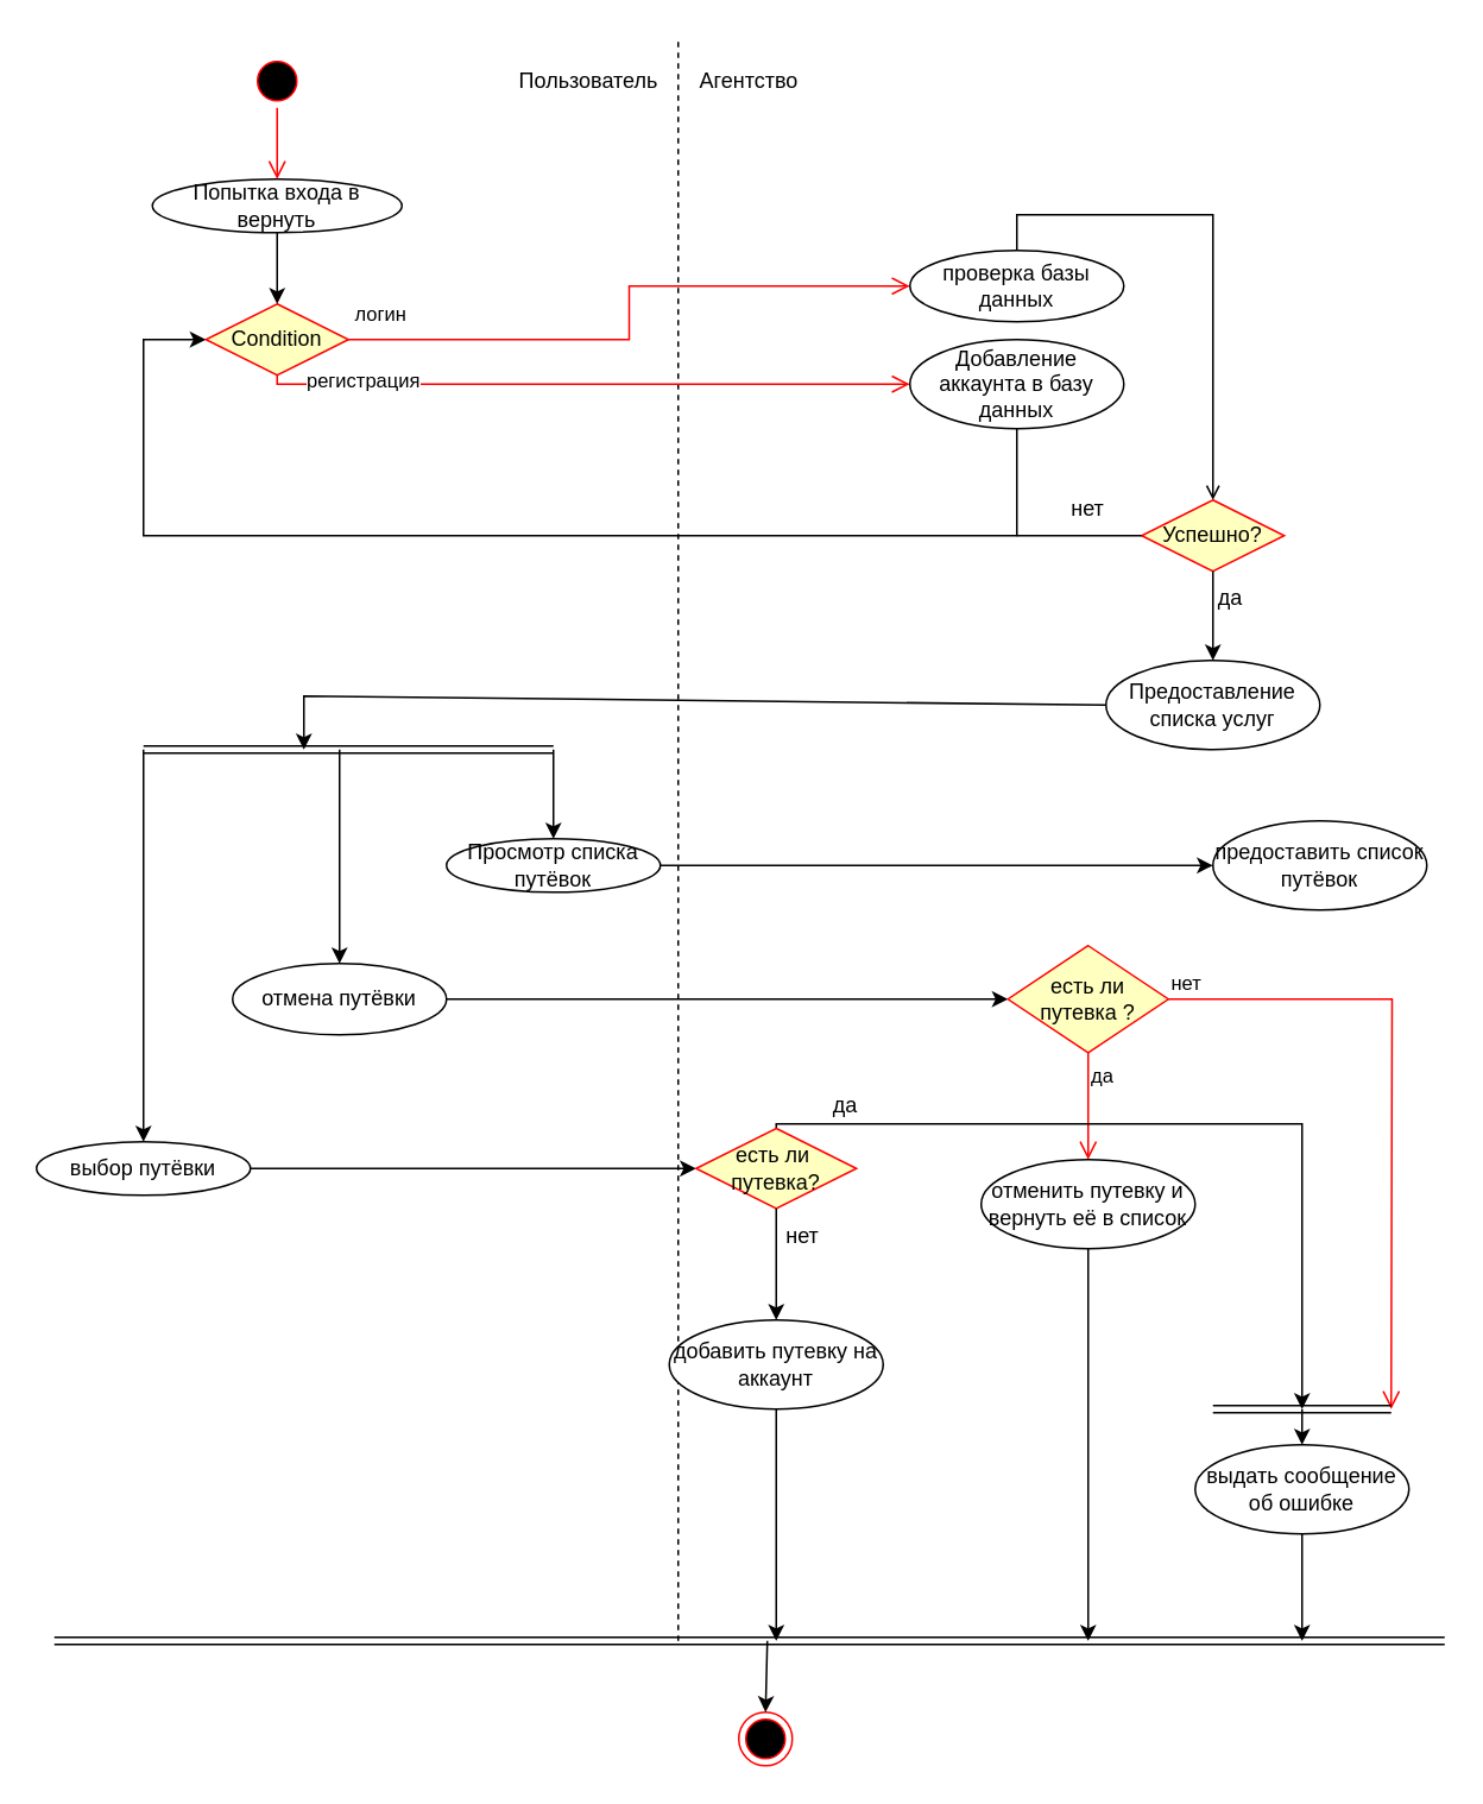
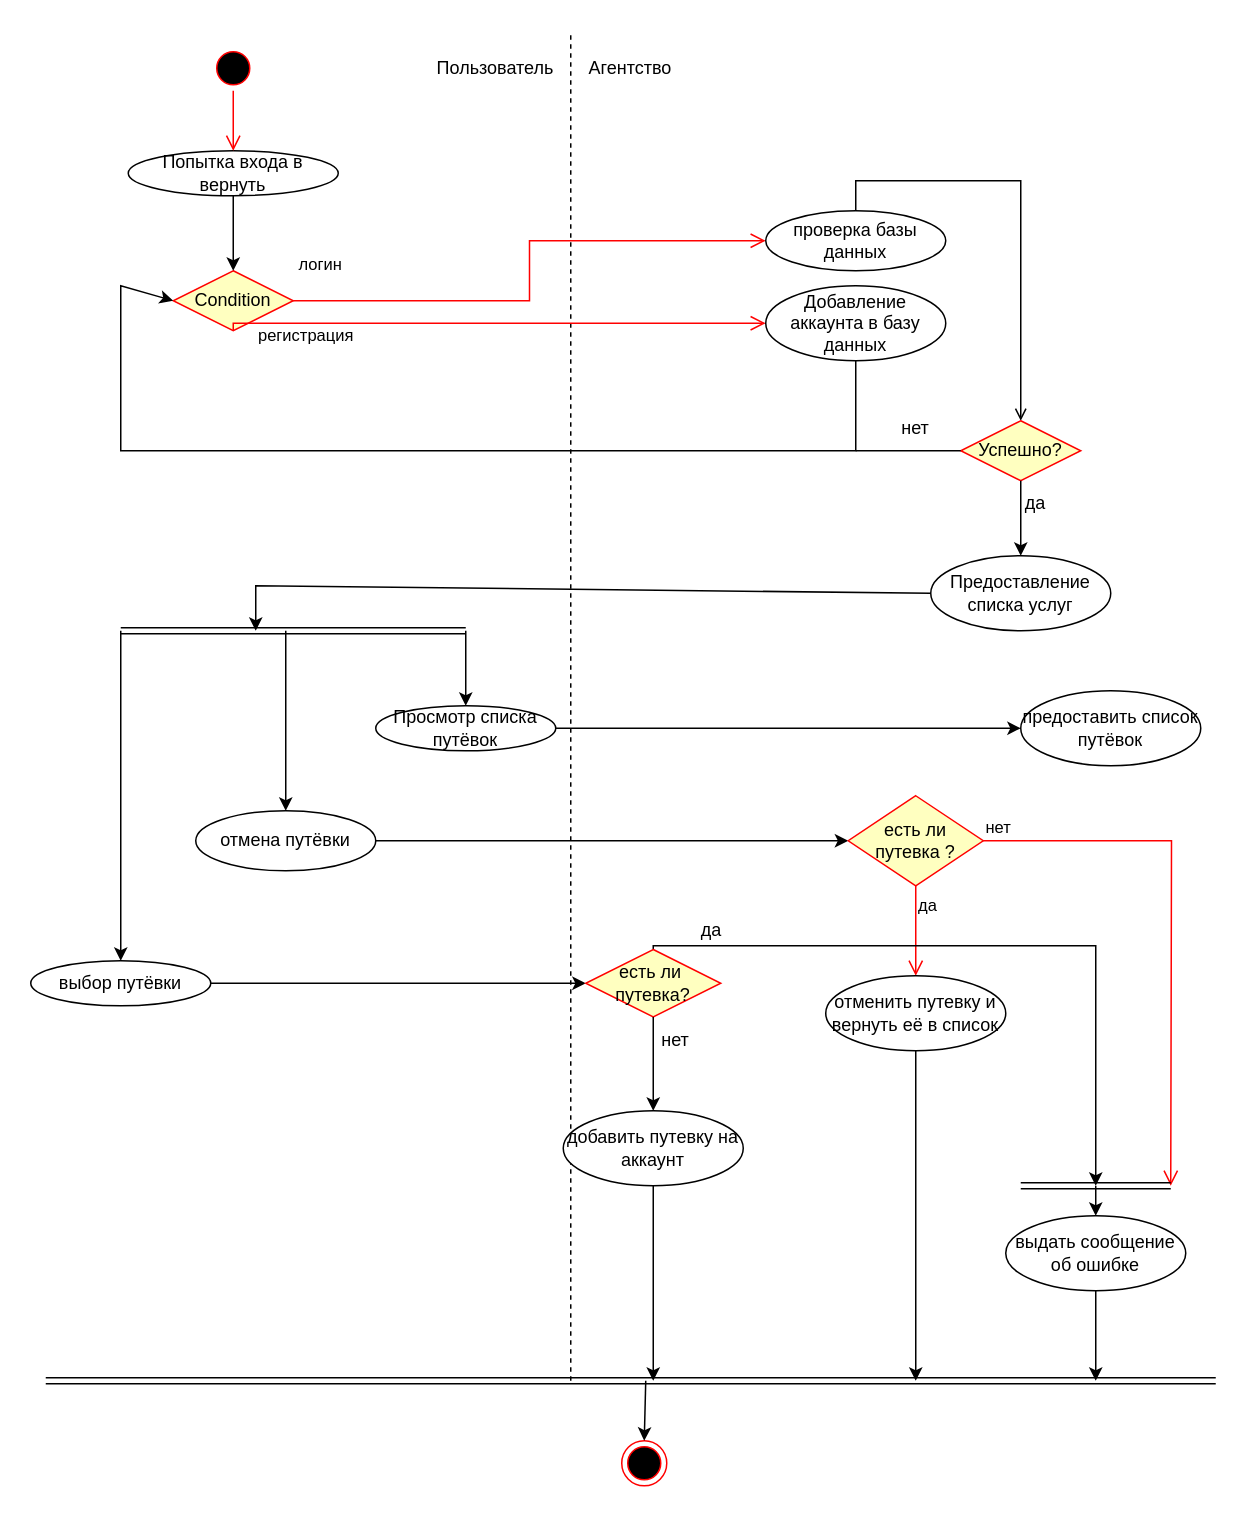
  <mxCell id="0" />
  <mxCell id="1" parent="0" />
  <mxCell id="2" value="" style="endArrow=none;dashed=1;html=1;rounded=0;" edge="1" parent="1"><mxGeometry width="50" height="50" relative="1" as="geometry"><mxPoint x="380" y="920" as="sourcePoint" /><mxPoint x="380" as="targetPoint" y="20" /></mxGeometry></mxCell>
  <mxCell id="3" value="Пользователь" style="text;html=1;strokeColor=none;fillColor=none;align=center;verticalAlign=middle;whiteSpace=wrap;rounded=0;" vertex="1" parent="1"><mxGeometry x="300" y="30" width="60" height="30" as="geometry" /></mxCell>
  <mxCell id="4" value="Агентство" style="text;html=1;strokeColor=none;fillColor=none;align=center;verticalAlign=middle;whiteSpace=wrap;rounded=0;" vertex="1" parent="1"><mxGeometry x="390" y="30" width="60" height="30" as="geometry" /></mxCell>
  <mxCell id="5" value="Попытка входа в вернуть" style="ellipse;whiteSpace=wrap;html=1;" vertex="1" parent="1"><mxGeometry x="85" y="100" width="140" height="30" as="geometry" /></mxCell>
  <mxCell id="6" value="" style="ellipse;html=1;shape=startState;fillColor=#000000;strokeColor=#ff0000;" vertex="1" parent="1"><mxGeometry x="140" y="30" width="30" height="30" as="geometry" /></mxCell>
  <mxCell id="7" value="" style="edgeStyle=orthogonalEdgeStyle;html=1;verticalAlign=bottom;endArrow=open;endSize=8;strokeColor=#ff0000;rounded=0;entryX=0.5;entryY=0;entryDx=0;entryDy=0;" edge="1" source="6" parent="1" target="5"><mxGeometry relative="1" as="geometry"><mxPoint x="155" y="120" as="targetPoint" /></mxGeometry></mxCell>
- <mxCell id="8" value="Condition" style="rhombus;whiteSpace=wrap;html=1;fillColor=#ffffc0;strokeColor=#ff0000;" vertex="1" parent="1"><mxGeometry x="115" y="170" width="80" height="40" as="geometry" /></mxCell>
+ <mxCell id="8" value="Condition" style="rhombus;whiteSpace=wrap;html=1;fillColor=#ffffc0;strokeColor=#ff0000;" vertex="1" parent="1"><mxGeometry x="115" y="180" width="80" height="40" as="geometry" /></mxCell>
  <mxCell id="9" value="логин" style="edgeStyle=orthogonalEdgeStyle;html=1;align=left;verticalAlign=bottom;endArrow=open;endSize=8;strokeColor=#ff0000;rounded=0;exitX=0.5;exitY=1;exitDx=0;exitDy=0;entryX=0;entryY=0.5;entryDx=0;entryDy=0;" edge="1" source="8" parent="1" target="14"><mxGeometry x="-0.741" y="30" relative="1" as="geometry"><mxPoint x="480" y="220" as="targetPoint" /><mxPoint x="200" y="190" as="sourcePoint" /><Array as="points"><mxPoint x="155" y="215" /></Array><mxPoint as="offset" /></mxGeometry></mxCell>
  <mxCell id="10" value="регистрация&lt;br&gt;" style="edgeStyle=orthogonalEdgeStyle;html=1;align=left;verticalAlign=top;endArrow=open;endSize=8;strokeColor=#ff0000;rounded=0;entryX=0;entryY=0.5;entryDx=0;entryDy=0;" edge="1" source="8" parent="1" target="13"><mxGeometry x="-1" y="-27" relative="1" as="geometry"><mxPoint x="480" y="190" as="targetPoint" /><mxPoint x="-25" y="-17" as="offset" /></mxGeometry></mxCell>
  <mxCell id="11" value="" style="endArrow=classic;html=1;rounded=0;exitX=0.5;exitY=1;exitDx=0;exitDy=0;entryX=0.5;entryY=0;entryDx=0;entryDy=0;" edge="1" parent="1" source="5" target="8"><mxGeometry width="50" height="50" relative="1" as="geometry"><mxPoint x="380" y="270" as="sourcePoint" /><mxPoint x="430" y="220" as="targetPoint" /></mxGeometry></mxCell>
  <mxCell id="12" style="edgeStyle=orthogonalEdgeStyle;rounded=0;orthogonalLoop=1;jettySize=auto;html=1;exitX=0.5;exitY=0;exitDx=0;exitDy=0;entryX=0.5;entryY=0;entryDx=0;entryDy=0;endArrow=open;" edge="1" parent="1" source="13" target="16"><mxGeometry relative="1" as="geometry"><mxPoint x="690" y="70" as="targetPoint" /></mxGeometry></mxCell>
  <mxCell id="13" value="проверка базы данных" style="ellipse;whiteSpace=wrap;html=1;" vertex="1" parent="1"><mxGeometry x="510" y="140" width="120" height="40" as="geometry" /></mxCell>
  <mxCell id="14" value="Добавление аккаунта в базу данных" style="ellipse;whiteSpace=wrap;html=1;" vertex="1" parent="1"><mxGeometry x="510" y="190" width="120" height="50" as="geometry" /></mxCell>
  <mxCell id="15" value="" style="endArrow=classic;html=1;rounded=0;exitX=0.5;exitY=1;exitDx=0;exitDy=0;entryX=0;entryY=0.5;entryDx=0;entryDy=0;" edge="1" parent="1" source="14" target="8"><mxGeometry width="50" height="50" relative="1" as="geometry"><mxPoint x="380" y="330" as="sourcePoint" /><mxPoint x="80" y="150" as="targetPoint" /><Array as="points"><mxPoint x="570" y="300" /><mxPoint x="80" y="300" /><mxPoint x="80" y="190" /></Array></mxGeometry></mxCell>
  <mxCell id="16" value="Успешно?" style="rhombus;whiteSpace=wrap;html=1;fillColor=#ffffc0;strokeColor=#ff0000;" vertex="1" parent="1"><mxGeometry x="640" y="280" width="80" height="40" as="geometry" /></mxCell>
  <mxCell id="17" value="нет" style="text;html=1;strokeColor=none;fillColor=none;align=center;verticalAlign=middle;whiteSpace=wrap;rounded=0;" vertex="1" parent="1"><mxGeometry x="580" y="270" width="60" height="30" as="geometry" /></mxCell>
  <mxCell id="18" value="" style="endArrow=none;html=1;rounded=0;entryX=0;entryY=0.5;entryDx=0;entryDy=0;" edge="1" parent="1" target="16"><mxGeometry width="50" height="50" relative="1" as="geometry"><mxPoint x="570" y="300" as="sourcePoint" /><mxPoint x="440" y="280" as="targetPoint" /></mxGeometry></mxCell>
  <mxCell id="19" value="" style="endArrow=classic;html=1;rounded=0;exitX=0.5;exitY=1;exitDx=0;exitDy=0;entryX=0.5;entryY=0;entryDx=0;entryDy=0;" edge="1" parent="1" source="16" target="21"><mxGeometry width="50" height="50" relative="1" as="geometry"><mxPoint x="390" y="330" as="sourcePoint" /><mxPoint x="680" y="380" as="targetPoint" /></mxGeometry></mxCell>
  <mxCell id="20" value="да" style="text;html=1;strokeColor=none;fillColor=none;align=center;verticalAlign=middle;whiteSpace=wrap;rounded=0;" vertex="1" parent="1"><mxGeometry x="660" y="320" width="60" height="30" as="geometry" /></mxCell>
  <mxCell id="21" value="Предоставление списка услуг" style="ellipse;whiteSpace=wrap;html=1;" vertex="1" parent="1"><mxGeometry x="620" y="370" width="120" height="50" as="geometry" /></mxCell>
  <mxCell id="22" value="" style="endArrow=classic;html=1;rounded=0;exitX=0;exitY=0.5;exitDx=0;exitDy=0;" edge="1" parent="1" source="21"><mxGeometry width="50" height="50" relative="1" as="geometry"><mxPoint x="390" y="320" as="sourcePoint" /><mxPoint x="170" y="420" as="targetPoint" /><Array as="points"><mxPoint x="170" y="390" /></Array></mxGeometry></mxCell>
  <mxCell id="23" value="" style="shape=link;html=1;rounded=0;" edge="1" parent="1"><mxGeometry width="100" relative="1" as="geometry"><mxPoint x="80" y="420" as="sourcePoint" /><mxPoint x="310" y="420" as="targetPoint" /></mxGeometry></mxCell>
  <mxCell id="24" value="" style="endArrow=classic;html=1;rounded=0;entryX=0.5;entryY=0;entryDx=0;entryDy=0;" edge="1" parent="1" target="25"><mxGeometry width="50" height="50" relative="1" as="geometry"><mxPoint x="310" y="420" as="sourcePoint" /><mxPoint x="270" y="480" as="targetPoint" /></mxGeometry></mxCell>
  <mxCell id="25" value="Просмотр списка путёвок" style="ellipse;whiteSpace=wrap;html=1;" vertex="1" parent="1"><mxGeometry x="250" y="470" width="120" height="30" as="geometry" /></mxCell>
  <mxCell id="26" value="" style="endArrow=classic;html=1;rounded=0;entryX=0.5;entryY=0;entryDx=0;entryDy=0;" edge="1" parent="1" target="27"><mxGeometry width="50" height="50" relative="1" as="geometry"><mxPoint x="80" y="420" as="sourcePoint" /><mxPoint x="80" y="470" as="targetPoint" /></mxGeometry></mxCell>
  <mxCell id="27" value="выбор путёвки" style="ellipse;whiteSpace=wrap;html=1;" vertex="1" parent="1"><mxGeometry x="20" y="640" width="120" height="30" as="geometry" /></mxCell>
  <mxCell id="28" value="" style="endArrow=classic;html=1;rounded=0;" edge="1" parent="1" target="30"><mxGeometry width="50" height="50" relative="1" as="geometry"><mxPoint x="190" y="420" as="sourcePoint" /><mxPoint x="140" y="490" as="targetPoint" /></mxGeometry></mxCell>
  <mxCell id="29" style="edgeStyle=orthogonalEdgeStyle;rounded=0;orthogonalLoop=1;jettySize=auto;html=1;entryX=0;entryY=0.5;entryDx=0;entryDy=0;" edge="1" parent="1" source="30" target="33"><mxGeometry relative="1" as="geometry" /></mxCell>
  <mxCell id="30" value="отмена путёвки" style="ellipse;whiteSpace=wrap;html=1;" vertex="1" parent="1"><mxGeometry x="130" y="540" width="120" height="40" as="geometry" /></mxCell>
  <mxCell id="31" value="" style="endArrow=classic;html=1;rounded=0;exitX=1;exitY=0.5;exitDx=0;exitDy=0;entryX=0;entryY=0.5;entryDx=0;entryDy=0;" edge="1" parent="1" source="25" target="32"><mxGeometry width="50" height="50" relative="1" as="geometry"><mxPoint x="390" y="570" as="sourcePoint" /><mxPoint x="580" y="485" as="targetPoint" /></mxGeometry></mxCell>
  <mxCell id="32" value="предоставить список путёвок" style="ellipse;whiteSpace=wrap;html=1;" vertex="1" parent="1"><mxGeometry x="680" y="460" width="120" height="50" as="geometry" /></mxCell>
  <mxCell id="33" value="есть ли &lt;br&gt;путевка ?" style="rhombus;whiteSpace=wrap;html=1;fillColor=#ffffc0;strokeColor=#ff0000;" vertex="1" parent="1"><mxGeometry x="565" y="530" width="90" height="60" as="geometry" /></mxCell>
  <mxCell id="34" value="нет" style="edgeStyle=orthogonalEdgeStyle;html=1;align=left;verticalAlign=bottom;endArrow=open;endSize=8;strokeColor=#ff0000;rounded=0;" edge="1" source="33" parent="1"><mxGeometry x="-1" relative="1" as="geometry"><mxPoint x="780" y="790" as="targetPoint" /></mxGeometry></mxCell>
  <mxCell id="35" value="да" style="edgeStyle=orthogonalEdgeStyle;html=1;align=left;verticalAlign=top;endArrow=open;endSize=8;strokeColor=#ff0000;rounded=0;entryX=0.5;entryY=0;entryDx=0;entryDy=0;" edge="1" source="33" parent="1" target="41"><mxGeometry x="-1" relative="1" as="geometry"><mxPoint x="505" y="650" as="targetPoint" /></mxGeometry></mxCell>
  <mxCell id="36" value="" style="ellipse;html=1;shape=endState;fillColor=#000000;strokeColor=#ff0000;" vertex="1" parent="1"><mxGeometry x="414" y="960" width="30" height="30" as="geometry" /></mxCell>
  <mxCell id="37" value="" style="shape=link;html=1;rounded=0;" edge="1" parent="1"><mxGeometry width="100" relative="1" as="geometry"><mxPoint x="30" y="920" as="sourcePoint" /><mxPoint x="810" y="920" as="targetPoint" /></mxGeometry></mxCell>
  <mxCell id="38" value="" style="endArrow=classic;html=1;rounded=0;entryX=0.5;entryY=0;entryDx=0;entryDy=0;" edge="1" parent="1" target="36"><mxGeometry width="50" height="50" relative="1" as="geometry"><mxPoint x="430" y="920" as="sourcePoint" /><mxPoint x="440" y="750" as="targetPoint" /></mxGeometry></mxCell>
  <mxCell id="39" style="edgeStyle=orthogonalEdgeStyle;rounded=0;orthogonalLoop=1;jettySize=auto;html=1;" edge="1" parent="1" source="40"><mxGeometry relative="1" as="geometry"><mxPoint x="730" y="920" as="targetPoint" /></mxGeometry></mxCell>
  <mxCell id="40" value="выдать сообщение об ошибке" style="ellipse;whiteSpace=wrap;html=1;" vertex="1" parent="1"><mxGeometry x="670" y="810" width="120" height="50" as="geometry" /></mxCell>
  <mxCell id="41" value="отменить путевку и вернуть её в список" style="ellipse;whiteSpace=wrap;html=1;" vertex="1" parent="1"><mxGeometry x="550" y="650" width="120" height="50" as="geometry" /></mxCell>
  <mxCell id="42" value="" style="endArrow=classic;html=1;rounded=0;exitX=0.5;exitY=1;exitDx=0;exitDy=0;" edge="1" parent="1" source="41"><mxGeometry width="50" height="50" relative="1" as="geometry"><mxPoint x="410" y="760" as="sourcePoint" /><mxPoint x="610" y="920" as="targetPoint" /></mxGeometry></mxCell>
  <mxCell id="43" value="" style="endArrow=classic;html=1;rounded=0;exitX=1;exitY=0.5;exitDx=0;exitDy=0;" edge="1" parent="1" source="27" target="45"><mxGeometry width="50" height="50" relative="1" as="geometry"><mxPoint x="410" y="670" as="sourcePoint" /><mxPoint x="410" y="650" as="targetPoint" /></mxGeometry></mxCell>
  <mxCell id="44" style="edgeStyle=orthogonalEdgeStyle;rounded=0;orthogonalLoop=1;jettySize=auto;html=1;" edge="1" parent="1" source="45"><mxGeometry relative="1" as="geometry"><mxPoint x="730" y="790" as="targetPoint" /><Array as="points"><mxPoint x="435" y="630" /><mxPoint x="730" y="630" /></Array></mxGeometry></mxCell>
  <mxCell id="45" value="есть ли&amp;nbsp;&lt;br&gt;путевка?" style="rhombus;whiteSpace=wrap;html=1;fillColor=#ffffc0;strokeColor=#ff0000;" vertex="1" parent="1"><mxGeometry x="390" y="632.5" width="90" height="45" as="geometry" /></mxCell>
  <mxCell id="46" value="" style="shape=link;html=1;rounded=0;" edge="1" parent="1"><mxGeometry width="100" relative="1" as="geometry"><mxPoint x="680" y="790" as="sourcePoint" /><mxPoint x="780" y="790" as="targetPoint" /></mxGeometry></mxCell>
  <mxCell id="47" value="" style="endArrow=classic;html=1;rounded=0;entryX=0.5;entryY=0;entryDx=0;entryDy=0;" edge="1" parent="1" target="40"><mxGeometry width="50" height="50" relative="1" as="geometry"><mxPoint x="730" y="790" as="sourcePoint" /><mxPoint x="460" y="710" as="targetPoint" /></mxGeometry></mxCell>
  <mxCell id="48" value="да" style="text;html=1;strokeColor=none;fillColor=none;align=center;verticalAlign=middle;whiteSpace=wrap;rounded=0;" vertex="1" parent="1"><mxGeometry x="444" y="605" width="60" height="30" as="geometry" /></mxCell>
  <mxCell id="49" value="" style="endArrow=classic;html=1;rounded=0;exitX=0.5;exitY=1;exitDx=0;exitDy=0;entryX=0.5;entryY=0;entryDx=0;entryDy=0;" edge="1" parent="1" source="45" target="51"><mxGeometry width="50" height="50" relative="1" as="geometry"><mxPoint x="410" y="760" as="sourcePoint" /><mxPoint x="435" y="720" as="targetPoint" /></mxGeometry></mxCell>
  <mxCell id="50" value="нет" style="text;html=1;strokeColor=none;fillColor=none;align=center;verticalAlign=middle;whiteSpace=wrap;rounded=0;" vertex="1" parent="1"><mxGeometry x="420" y="677.5" width="60" height="30" as="geometry" /></mxCell>
  <mxCell id="51" value="добавить путевку на аккаунт" style="ellipse;whiteSpace=wrap;html=1;" vertex="1" parent="1"><mxGeometry x="375" y="740" width="120" height="50" as="geometry" /></mxCell>
  <mxCell id="52" value="" style="endArrow=classic;html=1;rounded=0;exitX=0.5;exitY=1;exitDx=0;exitDy=0;" edge="1" parent="1" source="51"><mxGeometry width="50" height="50" relative="1" as="geometry"><mxPoint x="410" y="750" as="sourcePoint" /><mxPoint x="435" y="920" as="targetPoint" /></mxGeometry></mxCell>
